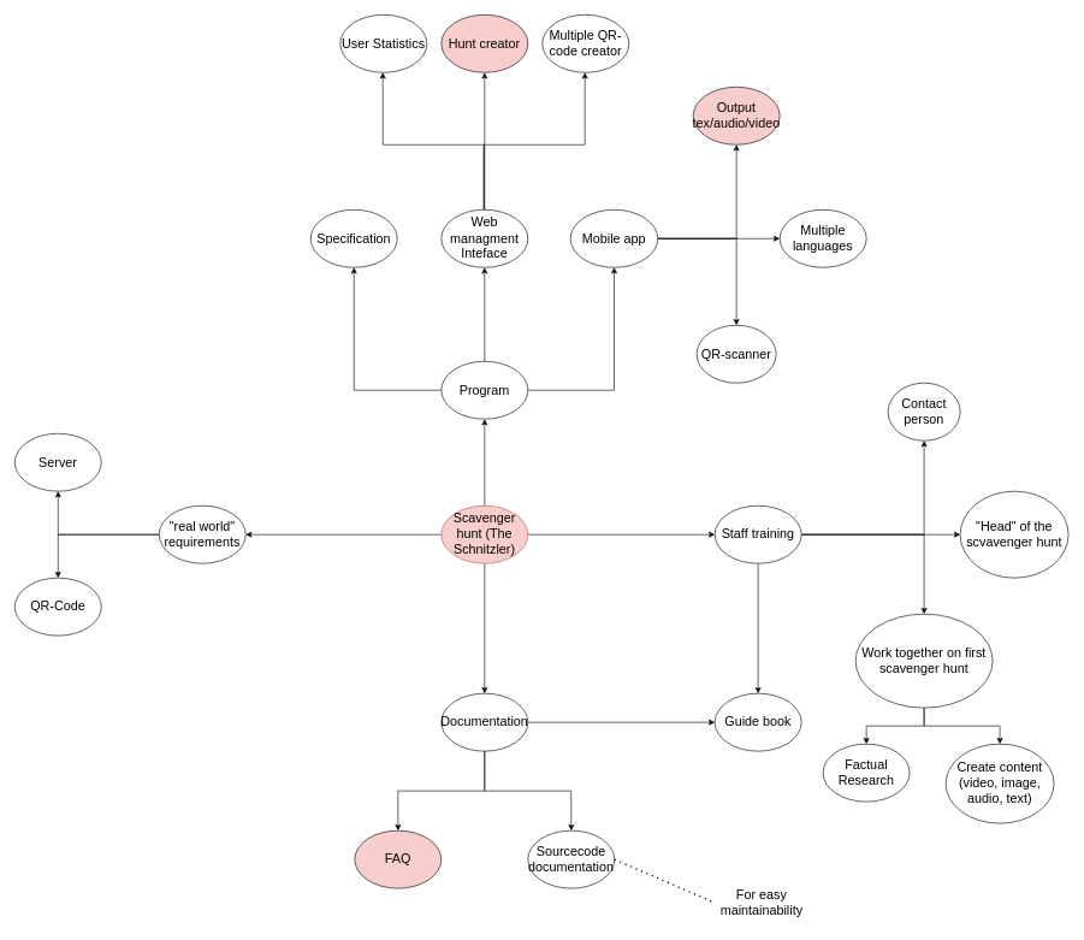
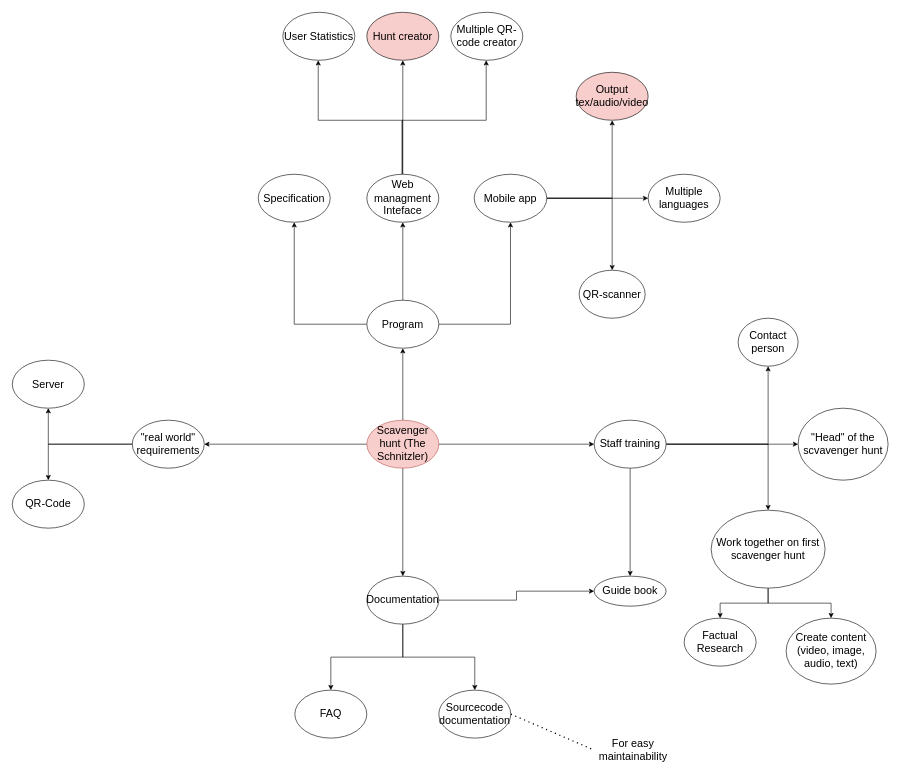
  <mxCell id="0" />
  <mxCell id="1" parent="0" />
  <mxCell id="2" style="edgeStyle=orthogonalEdgeStyle;rounded=0;orthogonalLoop=1;jettySize=auto;html=1;fontSize=18;" parent="1" source="6" target="29" edge="1"><mxGeometry relative="1" as="geometry"><mxPoint x="810" y="740" as="targetPoint" /><Array as="points"><mxPoint x="870" y="740" /><mxPoint x="870" y="740" /></Array></mxGeometry></mxCell>
  <mxCell id="3" style="edgeStyle=orthogonalEdgeStyle;rounded=0;orthogonalLoop=1;jettySize=auto;html=1;fontSize=18;" parent="1" source="6" target="20" edge="1"><mxGeometry relative="1" as="geometry" /></mxCell>
  <mxCell id="4" style="edgeStyle=orthogonalEdgeStyle;rounded=0;orthogonalLoop=1;jettySize=auto;html=1;fontSize=18;" parent="1" source="6" target="17" edge="1"><mxGeometry relative="1" as="geometry" /></mxCell>
  <mxCell id="5" style="edgeStyle=orthogonalEdgeStyle;rounded=0;orthogonalLoop=1;jettySize=auto;html=1;fontSize=18;" edge="1" parent="1" source="6" target="10"><mxGeometry relative="1" as="geometry" /></mxCell>
  <mxCell id="6" value="Scavenger hunt &lt;font style=&quot;font-size: 18px;&quot;&gt;(The Schnitzler)&lt;/font&gt;" style="ellipse;whiteSpace=wrap;html=1;fontSize=18;fillColor=#f8cecc;strokeColor=#b85450;" parent="1" vertex="1"><mxGeometry x="611" y="700" width="120" height="80" as="geometry" /></mxCell>
  <mxCell id="7" style="edgeStyle=orthogonalEdgeStyle;rounded=0;orthogonalLoop=1;jettySize=auto;html=1;fontSize=18;" parent="1" source="10" target="36" edge="1"><mxGeometry relative="1" as="geometry" /></mxCell>
  <mxCell id="8" style="edgeStyle=orthogonalEdgeStyle;rounded=0;orthogonalLoop=1;jettySize=auto;html=1;fontSize=18;" parent="1" source="10" target="40" edge="1"><mxGeometry relative="1" as="geometry" /></mxCell>
  <mxCell id="9" style="edgeStyle=orthogonalEdgeStyle;rounded=0;orthogonalLoop=1;jettySize=auto;html=1;fontSize=18;" parent="1" source="10" target="45" edge="1"><mxGeometry relative="1" as="geometry" /></mxCell>
  <mxCell id="10" value="Program" style="ellipse;whiteSpace=wrap;html=1;fontSize=18;" parent="1" vertex="1"><mxGeometry x="611" y="500" width="120" height="80" as="geometry" /></mxCell>
  <mxCell id="11" style="edgeStyle=orthogonalEdgeStyle;rounded=0;orthogonalLoop=1;jettySize=auto;html=1;fontSize=18;" parent="1" source="13" target="21" edge="1"><mxGeometry relative="1" as="geometry" /></mxCell>
  <mxCell id="12" style="edgeStyle=orthogonalEdgeStyle;rounded=0;orthogonalLoop=1;jettySize=auto;html=1;fontSize=18;" parent="1" source="13" target="46" edge="1"><mxGeometry relative="1" as="geometry" /></mxCell>
  <mxCell id="13" value="Work together on first scavenger hunt" style="ellipse;whiteSpace=wrap;html=1;fontSize=18;" parent="1" vertex="1"><mxGeometry x="1185" y="850" width="190" height="130" as="geometry" /></mxCell>
  <mxCell id="14" style="edgeStyle=orthogonalEdgeStyle;rounded=0;orthogonalLoop=1;jettySize=auto;html=1;fontSize=18;" parent="1" source="17" target="30" edge="1"><mxGeometry relative="1" as="geometry" /></mxCell>
  <mxCell id="15" style="edgeStyle=orthogonalEdgeStyle;rounded=0;orthogonalLoop=1;jettySize=auto;html=1;fontSize=18;" parent="1" source="17" target="47" edge="1"><mxGeometry relative="1" as="geometry" /></mxCell>
  <mxCell id="16" style="edgeStyle=orthogonalEdgeStyle;rounded=0;orthogonalLoop=1;jettySize=auto;html=1;fontSize=18;" edge="1" parent="1" source="17" target="50"><mxGeometry relative="1" as="geometry" /></mxCell>
  <mxCell id="17" value="Documentation" style="ellipse;whiteSpace=wrap;html=1;fontSize=18;" parent="1" vertex="1"><mxGeometry x="611" y="960" width="120" height="80" as="geometry" /></mxCell>
  <mxCell id="18" style="edgeStyle=orthogonalEdgeStyle;rounded=0;orthogonalLoop=1;jettySize=auto;html=1;fontSize=18;" parent="1" source="20" target="22" edge="1"><mxGeometry relative="1" as="geometry" /></mxCell>
  <mxCell id="19" style="edgeStyle=orthogonalEdgeStyle;rounded=0;orthogonalLoop=1;jettySize=auto;html=1;fontSize=18;" parent="1" source="20" target="23" edge="1"><mxGeometry relative="1" as="geometry" /></mxCell>
  <mxCell id="20" value="&quot;real world&quot; requirements" style="ellipse;whiteSpace=wrap;html=1;fontSize=18;" parent="1" vertex="1"><mxGeometry x="220" y="700" width="120" height="80" as="geometry" /></mxCell>
  <mxCell id="21" value="Factual Research" style="ellipse;whiteSpace=wrap;html=1;fontSize=18;" parent="1" vertex="1"><mxGeometry x="1140" y="1030" width="120" height="80" as="geometry" /></mxCell>
  <mxCell id="22" value="Server" style="ellipse;whiteSpace=wrap;html=1;fontSize=18;" parent="1" vertex="1"><mxGeometry x="20" y="600" width="120" height="80" as="geometry" /></mxCell>
  <mxCell id="23" value="QR-Code" style="ellipse;whiteSpace=wrap;html=1;fontSize=18;" parent="1" vertex="1"><mxGeometry x="20" y="800" width="120" height="80" as="geometry" /></mxCell>
  <mxCell id="24" value="Multiple QR-code creator" style="ellipse;whiteSpace=wrap;html=1;fontSize=18;" parent="1" vertex="1"><mxGeometry x="751" y="20" width="120" height="80" as="geometry" /></mxCell>
  <mxCell id="25" style="edgeStyle=orthogonalEdgeStyle;rounded=0;orthogonalLoop=1;jettySize=auto;html=1;fontSize=18;" parent="1" source="29" target="30" edge="1"><mxGeometry relative="1" as="geometry" /></mxCell>
  <mxCell id="26" style="edgeStyle=orthogonalEdgeStyle;rounded=0;orthogonalLoop=1;jettySize=auto;html=1;fontSize=18;" edge="1" parent="1" source="29" target="32"><mxGeometry relative="1" as="geometry" /></mxCell>
  <mxCell id="27" style="edgeStyle=orthogonalEdgeStyle;rounded=0;orthogonalLoop=1;jettySize=auto;html=1;fontSize=18;" edge="1" parent="1" source="29" target="31"><mxGeometry relative="1" as="geometry" /></mxCell>
  <mxCell id="28" style="edgeStyle=orthogonalEdgeStyle;rounded=0;orthogonalLoop=1;jettySize=auto;html=1;fontSize=18;" edge="1" parent="1" source="29" target="13"><mxGeometry relative="1" as="geometry" /></mxCell>
  <mxCell id="29" value="Staff training" style="ellipse;whiteSpace=wrap;html=1;fontSize=18;" parent="1" vertex="1"><mxGeometry x="990" y="700" width="120" height="80" as="geometry" /></mxCell>
- <mxCell id="30" value="Guide book" style="ellipse;whiteSpace=wrap;html=1;fontSize=18;" parent="1" vertex="1"><mxGeometry x="990" y="960" width="120" height="80" as="geometry" /></mxCell>
+ <mxCell id="30" value="Guide book" style="ellipse;whiteSpace=wrap;html=1;fontSize=18;" parent="1" vertex="1"><mxGeometry x="990" y="960" width="120" height="50" as="geometry" /></mxCell>
  <mxCell id="31" value="Contact person" style="ellipse;whiteSpace=wrap;html=1;fontSize=18;" parent="1" vertex="1"><mxGeometry x="1230" y="530" width="100" height="80" as="geometry" /></mxCell>
  <mxCell id="32" value="&quot;Head&quot; of the scvavenger hunt" style="ellipse;whiteSpace=wrap;html=1;fontSize=18;" parent="1" vertex="1"><mxGeometry x="1330" y="680" width="150" height="120" as="geometry" /></mxCell>
  <mxCell id="33" style="edgeStyle=orthogonalEdgeStyle;rounded=0;orthogonalLoop=1;jettySize=auto;html=1;fontSize=18;" parent="1" source="36" target="41" edge="1"><mxGeometry relative="1" as="geometry" /></mxCell>
  <mxCell id="34" style="edgeStyle=orthogonalEdgeStyle;rounded=0;orthogonalLoop=1;jettySize=auto;html=1;fontSize=18;" edge="1" parent="1" source="36" target="42"><mxGeometry relative="1" as="geometry"><Array as="points"><mxPoint x="670" y="200" /><mxPoint x="530" y="200" /></Array></mxGeometry></mxCell>
  <mxCell id="35" style="edgeStyle=orthogonalEdgeStyle;rounded=0;orthogonalLoop=1;jettySize=auto;html=1;fontSize=18;" edge="1" parent="1" source="36" target="24"><mxGeometry relative="1" as="geometry"><Array as="points"><mxPoint x="670" y="200" /><mxPoint x="810" y="200" /></Array></mxGeometry></mxCell>
  <mxCell id="36" value="Web managment Inteface" style="ellipse;whiteSpace=wrap;html=1;fontSize=18;" parent="1" vertex="1"><mxGeometry x="611" y="290" width="120" height="80" as="geometry" /></mxCell>
  <mxCell id="37" style="edgeStyle=orthogonalEdgeStyle;rounded=0;orthogonalLoop=1;jettySize=auto;html=1;fontSize=18;" edge="1" parent="1" source="40" target="51"><mxGeometry relative="1" as="geometry" /></mxCell>
  <mxCell id="38" style="edgeStyle=orthogonalEdgeStyle;rounded=0;orthogonalLoop=1;jettySize=auto;html=1;entryX=0.5;entryY=1;entryDx=0;entryDy=0;fontSize=18;" edge="1" parent="1" source="40" target="44"><mxGeometry relative="1" as="geometry" /></mxCell>
  <mxCell id="39" style="edgeStyle=orthogonalEdgeStyle;rounded=0;orthogonalLoop=1;jettySize=auto;html=1;fontSize=18;" edge="1" parent="1" source="40" target="43"><mxGeometry relative="1" as="geometry" /></mxCell>
  <mxCell id="40" value="&lt;div style=&quot;font-size: 18px;&quot;&gt;Mobile app&lt;br style=&quot;font-size: 18px;&quot;&gt;&lt;/div&gt;" style="ellipse;whiteSpace=wrap;html=1;fontSize=18;" parent="1" vertex="1"><mxGeometry x="790" y="290" width="121" height="80" as="geometry" /></mxCell>
  <mxCell id="41" value="Hunt creator" style="ellipse;whiteSpace=wrap;html=1;fontSize=18;fillColor=#f8cecc;" parent="1" vertex="1"><mxGeometry x="611" y="20" width="120" height="80" as="geometry" /></mxCell>
  <mxCell id="42" value="User Statistics" style="ellipse;whiteSpace=wrap;html=1;fontSize=18;" parent="1" vertex="1"><mxGeometry x="471" y="20" width="120" height="80" as="geometry" /></mxCell>
  <mxCell id="43" value="QR-scanner" style="ellipse;whiteSpace=wrap;html=1;fontSize=18;" parent="1" vertex="1"><mxGeometry x="965" y="450" width="110" height="80" as="geometry" /></mxCell>
  <mxCell id="44" value="Output tex/audio/video" style="ellipse;whiteSpace=wrap;html=1;fontSize=18;fillColor=#f8cecc;" parent="1" vertex="1"><mxGeometry x="960" y="120" width="120" height="80" as="geometry" /></mxCell>
  <mxCell id="45" value="Specification" style="ellipse;whiteSpace=wrap;html=1;fontSize=18;" parent="1" vertex="1"><mxGeometry x="430" y="290" width="120" height="80" as="geometry" /></mxCell>
  <mxCell id="46" value="Create content (video, image, audio, text)" style="ellipse;whiteSpace=wrap;html=1;fontSize=18;" parent="1" vertex="1"><mxGeometry x="1310" y="1030" width="150" height="110" as="geometry" /></mxCell>
  <mxCell id="47" value="Sourcecode documentation" style="ellipse;whiteSpace=wrap;html=1;fontSize=18;" parent="1" vertex="1"><mxGeometry x="731" y="1150" width="120" height="80" as="geometry" /></mxCell>
  <mxCell id="48" value="For easy maintainability" style="text;html=1;strokeColor=none;fillColor=none;align=center;verticalAlign=middle;whiteSpace=wrap;rounded=0;fontSize=18;" parent="1" vertex="1"><mxGeometry x="990" y="1220" width="130" height="60" as="geometry" /></mxCell>
  <mxCell id="49" value="" style="endArrow=none;dashed=1;html=1;dashPattern=1 3;strokeWidth=2;fontSize=18;exitX=1;exitY=0.5;exitDx=0;exitDy=0;entryX=0;entryY=0.5;entryDx=0;entryDy=0;" parent="1" source="47" target="48" edge="1"><mxGeometry width="50" height="50" relative="1" as="geometry"><mxPoint x="990" y="1180" as="sourcePoint" /><mxPoint x="1020" y="1110" as="targetPoint" /></mxGeometry></mxCell>
- <mxCell id="50" value="FAQ" style="ellipse;whiteSpace=wrap;html=1;fontSize=18;fillColor=#f8cecc;" vertex="1" parent="1"><mxGeometry x="491" y="1150" width="120" height="80" as="geometry" /></mxCell>
+ <mxCell id="50" value="FAQ" style="ellipse;whiteSpace=wrap;html=1;fontSize=18;" vertex="1" parent="1"><mxGeometry x="491" y="1150" width="120" height="80" as="geometry" /></mxCell>
  <mxCell id="51" value="Multiple languages" style="ellipse;whiteSpace=wrap;html=1;fontSize=18;" parent="1" vertex="1"><mxGeometry x="1080" y="290" width="120" height="80" as="geometry" /></mxCell>
